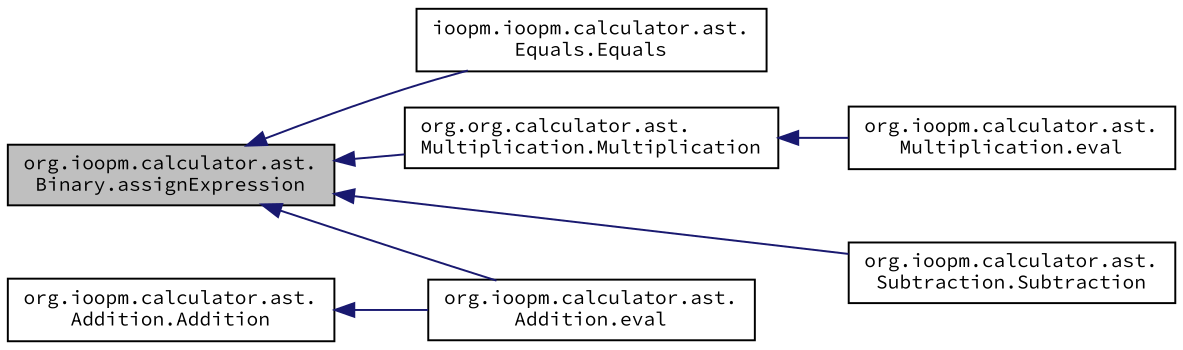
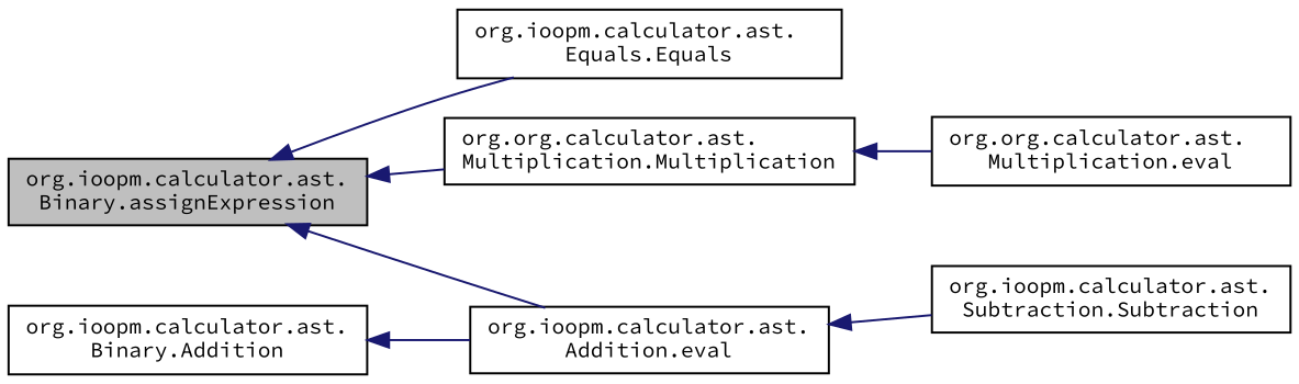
  digraph {
    fontname="Source Code Pro"
    rankdir=LR
    node [color=black fillcolor=white fontname="Source Code Pro" fontsize=10 shape=record style=filled]
    edge [color=midnightblue dir=back fontname="Source Code Pro" fontsize=10 labelfontname=Helvetica labelfontsize=10 style=solid]
    n1 [fillcolor=grey75 fontcolor=black height=0.2 label="org.ioopm.calculator.ast.\lBinary.assignExpression" width=0.4]
-   n2 [height=0.2 label="ioopm.ioopm.calculator.ast.\lEquals.Equals" width=0.4]
+   n2 [height=0.2 label="org.ioopm.calculator.ast.\lEquals.Equals" width=0.4]
    n3 [height=0.2 label="org.org.calculator.ast.\lMultiplication.Multiplication" width=0.4]
    n4 [height=0.2 label="org.ioopm.calculator.ast.\lSubtraction.Subtraction" width=0.4]
    n5 [height=0.2 label="org.ioopm.calculator.ast.\lAddition.eval" width=0.4]
-   n6 [height=0.2 label="org.ioopm.calculator.ast.\lAddition.Addition" width=0.4]
-   n7 [height=0.2 label="org.ioopm.calculator.ast.\lMultiplication.eval" width=0.4]
+   n6 [height=0.2 label="org.ioopm.calculator.ast.\lBinary.Addition" width=0.4]
+   n7 [height=0.2 label="org.org.calculator.ast.\lMultiplication.eval" width=0.4]
    n1 -> n2
    n1 -> n3
-   n1 -> n4
+   n5 -> n4
    n1 -> n5
    n3 -> n7
    n6 -> n5
  }
